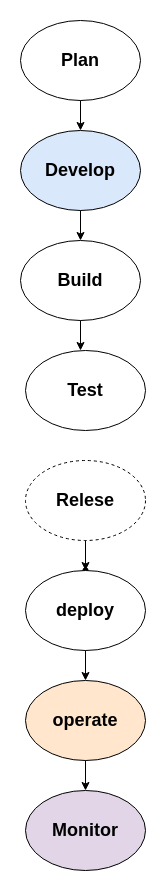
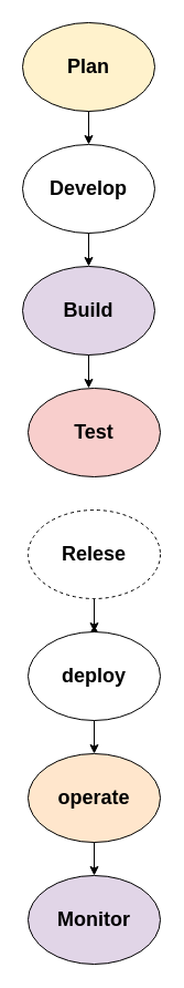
  <mxCell id="0" />
  <mxCell id="1" parent="0" />
- <mxCell id="2" value="&lt;h2&gt;Plan&lt;/h2&gt;" style="ellipse;whiteSpace=wrap;html=1;" parent="1" vertex="1"><mxGeometry x="20" y="20" width="120" height="80" as="geometry" /></mxCell>
- <mxCell id="3" value="&lt;h2&gt;Develop&lt;/h2&gt;" style="ellipse;whiteSpace=wrap;html=1;fillColor=#dae8fc;" parent="1" vertex="1"><mxGeometry x="20" y="130" width="120" height="80" as="geometry" /></mxCell>
+ <mxCell id="2" value="&lt;h2&gt;Plan&lt;/h2&gt;" style="ellipse;whiteSpace=wrap;html=1;fillColor=#fff2cc;" parent="1" vertex="1"><mxGeometry x="20" y="20" width="120" height="80" as="geometry" /></mxCell>
+ <mxCell id="3" value="&lt;h2&gt;Develop&lt;/h2&gt;" style="ellipse;whiteSpace=wrap;html=1;" parent="1" vertex="1"><mxGeometry x="20" y="130" width="120" height="80" as="geometry" /></mxCell>
  <mxCell id="4" value="" style="endArrow=classic;html=1;rounded=0;exitX=0.5;exitY=1;exitDx=0;exitDy=0;" parent="1" source="3" edge="1"><mxGeometry width="50" height="50" relative="1" as="geometry"><mxPoint x="55" y="410" as="sourcePoint" /><mxPoint x="80" y="240" as="targetPoint" /></mxGeometry></mxCell>
- <mxCell id="5" value="&lt;h2&gt;Build&lt;/h2&gt;" style="ellipse;whiteSpace=wrap;html=1;" parent="1" vertex="1"><mxGeometry x="20" y="240" width="120" height="80" as="geometry" /></mxCell>
+ <mxCell id="5" value="&lt;h2&gt;Build&lt;/h2&gt;" style="ellipse;whiteSpace=wrap;html=1;fillColor=#e1d5e7;" parent="1" vertex="1"><mxGeometry x="20" y="240" width="120" height="80" as="geometry" /></mxCell>
  <mxCell id="6" value="" style="endArrow=classic;html=1;rounded=0;exitX=0.5;exitY=1;exitDx=0;exitDy=0;" parent="1" source="5" edge="1"><mxGeometry width="50" height="50" relative="1" as="geometry"><mxPoint x="95" y="380" as="sourcePoint" /><mxPoint x="80" y="350" as="targetPoint" /></mxGeometry></mxCell>
- <mxCell id="7" value="&lt;h2&gt;Test&lt;/h2&gt;" style="ellipse;whiteSpace=wrap;html=1;" parent="1" vertex="1"><mxGeometry x="25" y="350" width="120" height="80" as="geometry" /></mxCell>
+ <mxCell id="7" value="&lt;h2&gt;Test&lt;/h2&gt;" style="ellipse;whiteSpace=wrap;html=1;fillColor=#f8cecc;" parent="1" vertex="1"><mxGeometry x="25" y="350" width="120" height="80" as="geometry" /></mxCell>
  <mxCell id="8" value="" style="endArrow=classic;html=1;rounded=0;" parent="1" edge="1"><mxGeometry width="50" height="50" relative="1" as="geometry"><mxPoint x="80" y="100" as="sourcePoint" /><mxPoint x="80" y="130" as="targetPoint" /></mxGeometry></mxCell>
  <mxCell id="9" value="" style="edgeStyle=orthogonalEdgeStyle;rounded=0;orthogonalLoop=1;jettySize=auto;html=1;" parent="1" source="10" target="11" edge="1"><mxGeometry relative="1" as="geometry" /></mxCell>
  <mxCell id="10" value="&lt;h2&gt;Relese&lt;/h2&gt;" style="ellipse;whiteSpace=wrap;html=1;dashed=1;" parent="1" vertex="1"><mxGeometry x="25" y="460" width="120" height="80" as="geometry" /></mxCell>
  <mxCell id="11" value="" style="shape=waypoint;sketch=0;size=6;pointerEvents=1;points=[];fillColor=default;resizable=0;rotatable=0;perimeter=centerPerimeter;snapToPoint=1;" parent="1" vertex="1"><mxGeometry x="75" y="560" width="20" height="20" as="geometry" /></mxCell>
  <mxCell id="12" value="&lt;h2&gt;deploy&lt;/h2&gt;" style="ellipse;whiteSpace=wrap;html=1;" parent="1" vertex="1"><mxGeometry x="25" y="570" width="120" height="80" as="geometry" /></mxCell>
  <mxCell id="13" value="" style="endArrow=classic;html=1;rounded=0;exitX=0.5;exitY=1;exitDx=0;exitDy=0;" parent="1" source="12" edge="1"><mxGeometry width="50" height="50" relative="1" as="geometry"><mxPoint x="102" y="733" as="sourcePoint" /><mxPoint x="85" y="680" as="targetPoint" /></mxGeometry></mxCell>
  <mxCell id="14" value="&lt;h2&gt;operate&lt;/h2&gt;" style="ellipse;whiteSpace=wrap;html=1;fillColor=#ffe6cc;" parent="1" vertex="1"><mxGeometry x="25" y="680" width="120" height="80" as="geometry" /></mxCell>
  <mxCell id="15" value="" style="endArrow=classic;html=1;rounded=0;exitX=0.5;exitY=1;exitDx=0;exitDy=0;" parent="1" source="14" edge="1"><mxGeometry width="50" height="50" relative="1" as="geometry"><mxPoint x="55" y="830" as="sourcePoint" /><mxPoint x="85" y="790" as="targetPoint" /></mxGeometry></mxCell>
  <mxCell id="16" value="&lt;h2&gt;Monitor&lt;/h2&gt;" style="ellipse;whiteSpace=wrap;html=1;fillColor=#e1d5e7;" parent="1" vertex="1"><mxGeometry x="25" y="790" width="120" height="80" as="geometry" /></mxCell>
